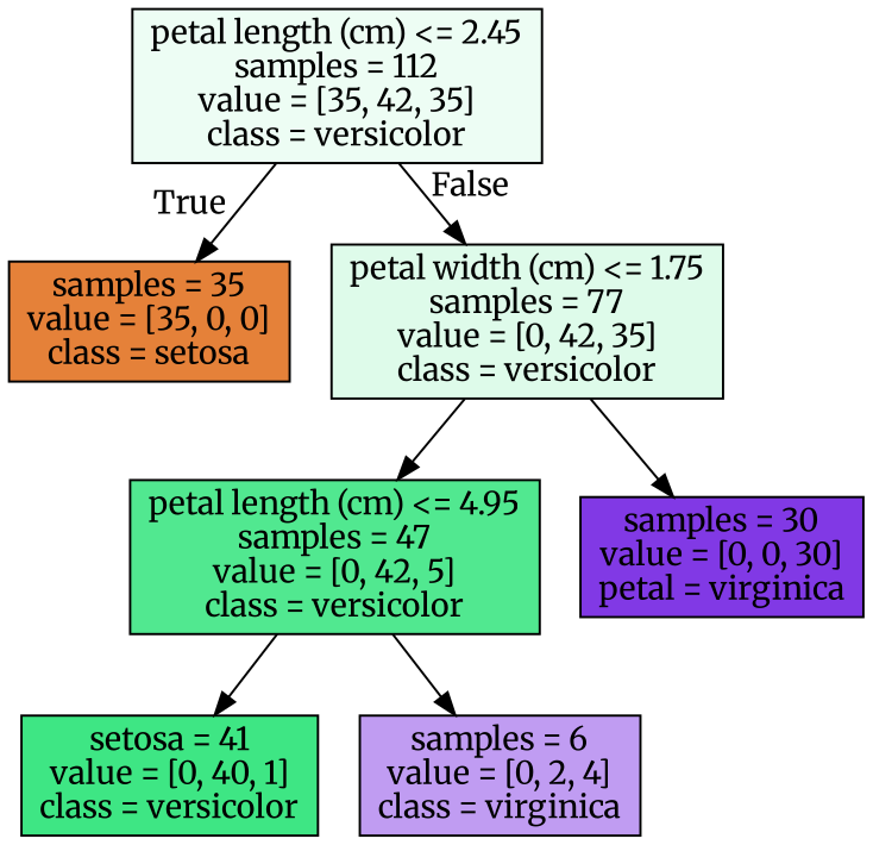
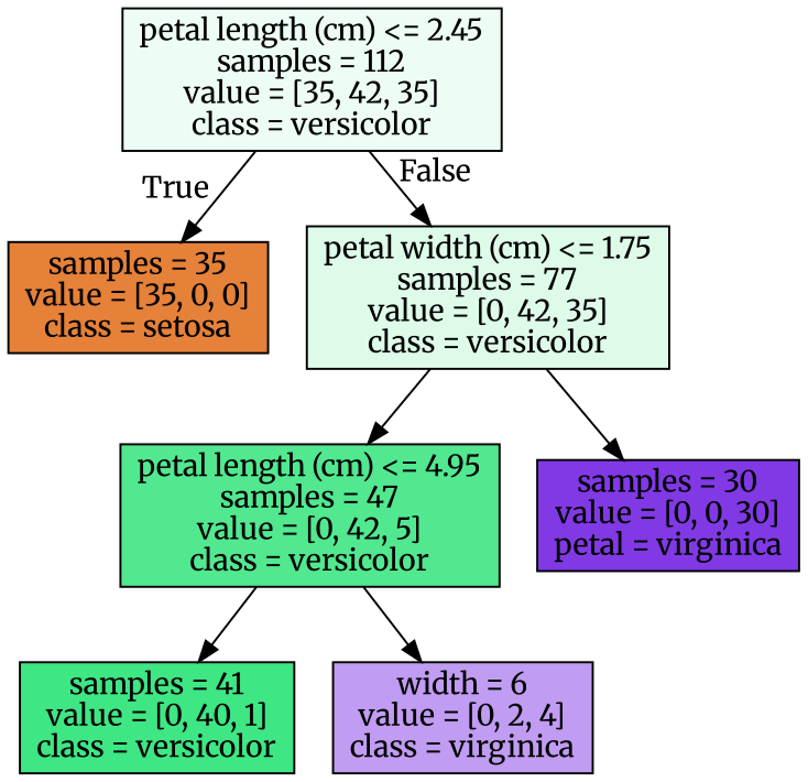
  digraph {
    fontname=Merriweather
    node [color=black fontname=Merriweather shape=box style=filled]
    edge [fontname=Merriweather]
    n1 [fillcolor="#edfdf4" label="petal length (cm) <= 2.45\nsamples = 112\nvalue = [35, 42, 35]\nclass = versicolor"]
    n2 [fillcolor="#e58139" label="samples = 35\nvalue = [35, 0, 0]\nclass = setosa"]
    n3 [fillcolor="#defbea" label="petal width (cm) <= 1.75\nsamples = 77\nvalue = [0, 42, 35]\nclass = versicolor"]
    n4 [fillcolor="#51e890" label="petal length (cm) <= 4.95\nsamples = 47\nvalue = [0, 42, 5]\nclass = versicolor"]
    n5 [fillcolor="#8139e5" label="samples = 30\nvalue = [0, 0, 30]\npetal = virginica"]
-   n6 [fillcolor="#3ee684" label="setosa = 41\nvalue = [0, 40, 1]\nclass = versicolor"]
-   n7 [fillcolor="#c09cf2" label="samples = 6\nvalue = [0, 2, 4]\nclass = virginica"]
+   n6 [fillcolor="#3ee684" label="samples = 41\nvalue = [0, 40, 1]\nclass = versicolor"]
+   n7 [fillcolor="#c09cf2" label="width = 6\nvalue = [0, 2, 4]\nclass = virginica"]
    n1 -> n2 [headlabel=True labelangle=45 labeldistance=2.5]
    n1 -> n3 [headlabel=False labelangle=-45 labeldistance=2.5]
    n3 -> n4
    n3 -> n5
    n4 -> n6
    n4 -> n7
  }
